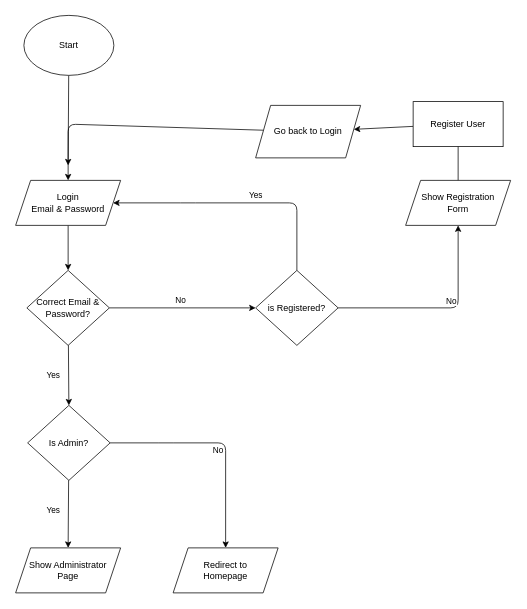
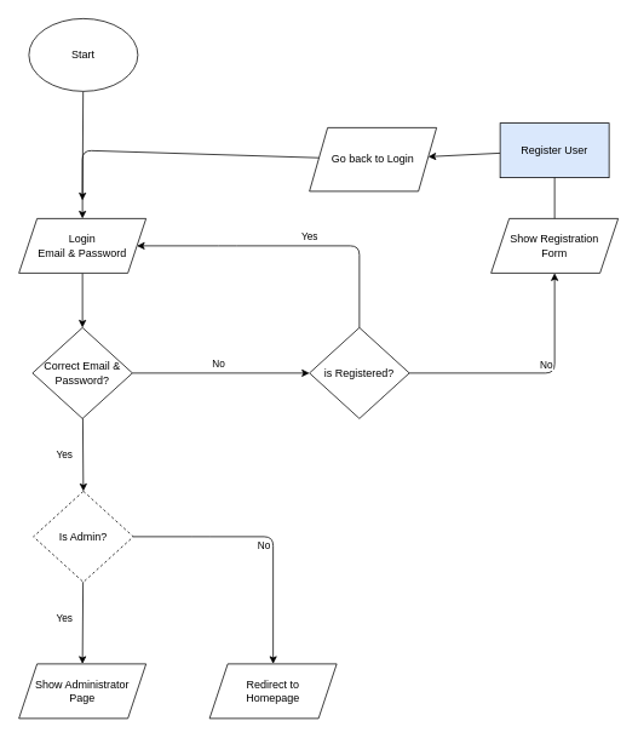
  <mxCell id="0" />
  <mxCell id="1" parent="0" />
  <mxCell id="2" style="edgeStyle=none;html=1;entryX=0.5;entryY=0;entryDx=0;entryDy=0;" edge="1" parent="1" source="3"><mxGeometry relative="1" as="geometry"><mxPoint x="90" y="220" as="targetPoint" /></mxGeometry></mxCell>
  <mxCell id="3" value="Start" style="ellipse;whiteSpace=wrap;html=1;" vertex="1" parent="1"><mxGeometry x="31" y="20" width="120" height="80" as="geometry" /></mxCell>
  <mxCell id="4" value="No" style="edgeStyle=none;html=1;" edge="1" parent="1" source="6" target="19"><mxGeometry x="-0.026" y="10" relative="1" as="geometry"><mxPoint x="360" y="390" as="targetPoint" /><mxPoint as="offset" /></mxGeometry></mxCell>
  <mxCell id="5" value="Yes" style="edgeStyle=none;html=1;entryX=0.5;entryY=0;entryDx=0;entryDy=0;" edge="1" parent="1" source="6" target="13"><mxGeometry x="0.0" y="-21" relative="1" as="geometry"><mxPoint x="90" y="620" as="targetPoint" /><mxPoint as="offset" /></mxGeometry></mxCell>
  <mxCell id="6" value="Correct Email &amp;amp; Password?" style="rhombus;whiteSpace=wrap;html=1;" vertex="1" parent="1"><mxGeometry x="35" y="360" width="110" height="100" as="geometry" /></mxCell>
  <mxCell id="7" style="edgeStyle=none;html=1;entryX=0.5;entryY=0;entryDx=0;entryDy=0;" edge="1" parent="1" source="8" target="6"><mxGeometry relative="1" as="geometry" /></mxCell>
  <mxCell id="8" value="Login&lt;br&gt;Email &amp;amp; Password" style="shape=parallelogram;perimeter=parallelogramPerimeter;whiteSpace=wrap;html=1;fixedSize=1;" vertex="1" parent="1"><mxGeometry x="20" y="240" width="140" height="60" as="geometry" /></mxCell>
  <mxCell id="9" style="edgeStyle=none;html=1;entryX=0.5;entryY=0;entryDx=0;entryDy=0;" edge="1" parent="1" source="10" target="21"><mxGeometry relative="1" as="geometry" /></mxCell>
  <mxCell id="10" value="Show Registration &lt;br&gt;Form" style="shape=parallelogram;perimeter=parallelogramPerimeter;whiteSpace=wrap;html=1;fixedSize=1;" vertex="1" parent="1"><mxGeometry x="540" y="240" width="140" height="60" as="geometry" /></mxCell>
  <mxCell id="11" value="Yes" style="edgeStyle=none;html=1;entryX=0.5;entryY=0;entryDx=0;entryDy=0;" edge="1" parent="1" source="13" target="14"><mxGeometry x="-0.104" y="-20" relative="1" as="geometry"><mxPoint x="200" y="750" as="targetPoint" /><mxPoint as="offset" /></mxGeometry></mxCell>
  <mxCell id="12" value="No" style="edgeStyle=none;html=1;entryX=0.5;entryY=0;entryDx=0;entryDy=0;exitX=1;exitY=0.5;exitDx=0;exitDy=0;" edge="1" parent="1" source="13" target="15"><mxGeometry x="0.116" y="-10" relative="1" as="geometry"><mxPoint x="320" y="630" as="targetPoint" /><Array as="points"><mxPoint x="220" y="590" /><mxPoint x="300" y="590" /></Array><mxPoint as="offset" /></mxGeometry></mxCell>
- <mxCell id="13" value="Is Admin?" style="rhombus;whiteSpace=wrap;html=1;" vertex="1" parent="1"><mxGeometry x="36" y="540" width="110" height="100" as="geometry" /></mxCell>
+ <mxCell id="13" value="Is Admin?" style="rhombus;whiteSpace=wrap;html=1;dashed=1;" vertex="1" parent="1"><mxGeometry x="36" y="540" width="110" height="100" as="geometry" /></mxCell>
  <mxCell id="14" value="Show Administrator &lt;br&gt;Page" style="shape=parallelogram;perimeter=parallelogramPerimeter;whiteSpace=wrap;html=1;fixedSize=1;" vertex="1" parent="1"><mxGeometry x="20" y="730" width="140" height="60" as="geometry" /></mxCell>
  <mxCell id="15" value="Redirect to &lt;br&gt;Homepage" style="shape=parallelogram;perimeter=parallelogramPerimeter;whiteSpace=wrap;html=1;fixedSize=1;" vertex="1" parent="1"><mxGeometry x="230" y="730" width="140" height="60" as="geometry" /></mxCell>
  <mxCell id="16" style="edgeStyle=none;html=1;entryX=0.5;entryY=1;entryDx=0;entryDy=0;exitX=1;exitY=0.5;exitDx=0;exitDy=0;" edge="1" parent="1" source="19" target="10"><mxGeometry relative="1" as="geometry"><Array as="points"><mxPoint x="610" y="410" /></Array></mxGeometry></mxCell>
  <mxCell id="17" value="No" style="edgeLabel;html=1;align=center;verticalAlign=middle;resizable=0;points=[];" vertex="1" connectable="0" parent="16"><mxGeometry x="-0.02" y="-2" relative="1" as="geometry"><mxPoint x="18" y="-12" as="offset" /></mxGeometry></mxCell>
  <mxCell id="18" value="Yes" style="edgeStyle=none;html=1;entryX=1;entryY=0.5;entryDx=0;entryDy=0;" edge="1" parent="1" source="19" target="8"><mxGeometry x="-0.134" y="-10" relative="1" as="geometry"><Array as="points"><mxPoint x="395" y="270" /><mxPoint x="250" y="270" /></Array><mxPoint as="offset" /></mxGeometry></mxCell>
  <mxCell id="19" value="is Registered?" style="rhombus;whiteSpace=wrap;html=1;" vertex="1" parent="1"><mxGeometry x="340" y="360" width="110" height="100" as="geometry" /></mxCell>
  <mxCell id="20" style="edgeStyle=none;html=1;" edge="1" parent="1" source="21" target="23"><mxGeometry relative="1" as="geometry" /></mxCell>
- <mxCell id="21" value="Register User" style="rounded=0;whiteSpace=wrap;html=1;" vertex="1" parent="1"><mxGeometry x="550" y="135" width="120" height="60" as="geometry" /></mxCell>
+ <mxCell id="21" value="Register User" style="rounded=0;whiteSpace=wrap;html=1;fillColor=#dae8fc;" vertex="1" parent="1"><mxGeometry x="550" y="135" width="120" height="60" as="geometry" /></mxCell>
  <mxCell id="22" style="edgeStyle=none;html=1;entryX=0.5;entryY=0;entryDx=0;entryDy=0;" edge="1" parent="1" source="23" target="8"><mxGeometry relative="1" as="geometry"><Array as="points"><mxPoint x="90" y="165" /></Array></mxGeometry></mxCell>
  <mxCell id="23" value="Go back to Login" style="shape=parallelogram;perimeter=parallelogramPerimeter;whiteSpace=wrap;html=1;fixedSize=1;" vertex="1" parent="1"><mxGeometry x="340" y="140" width="140" height="70" as="geometry" /></mxCell>
